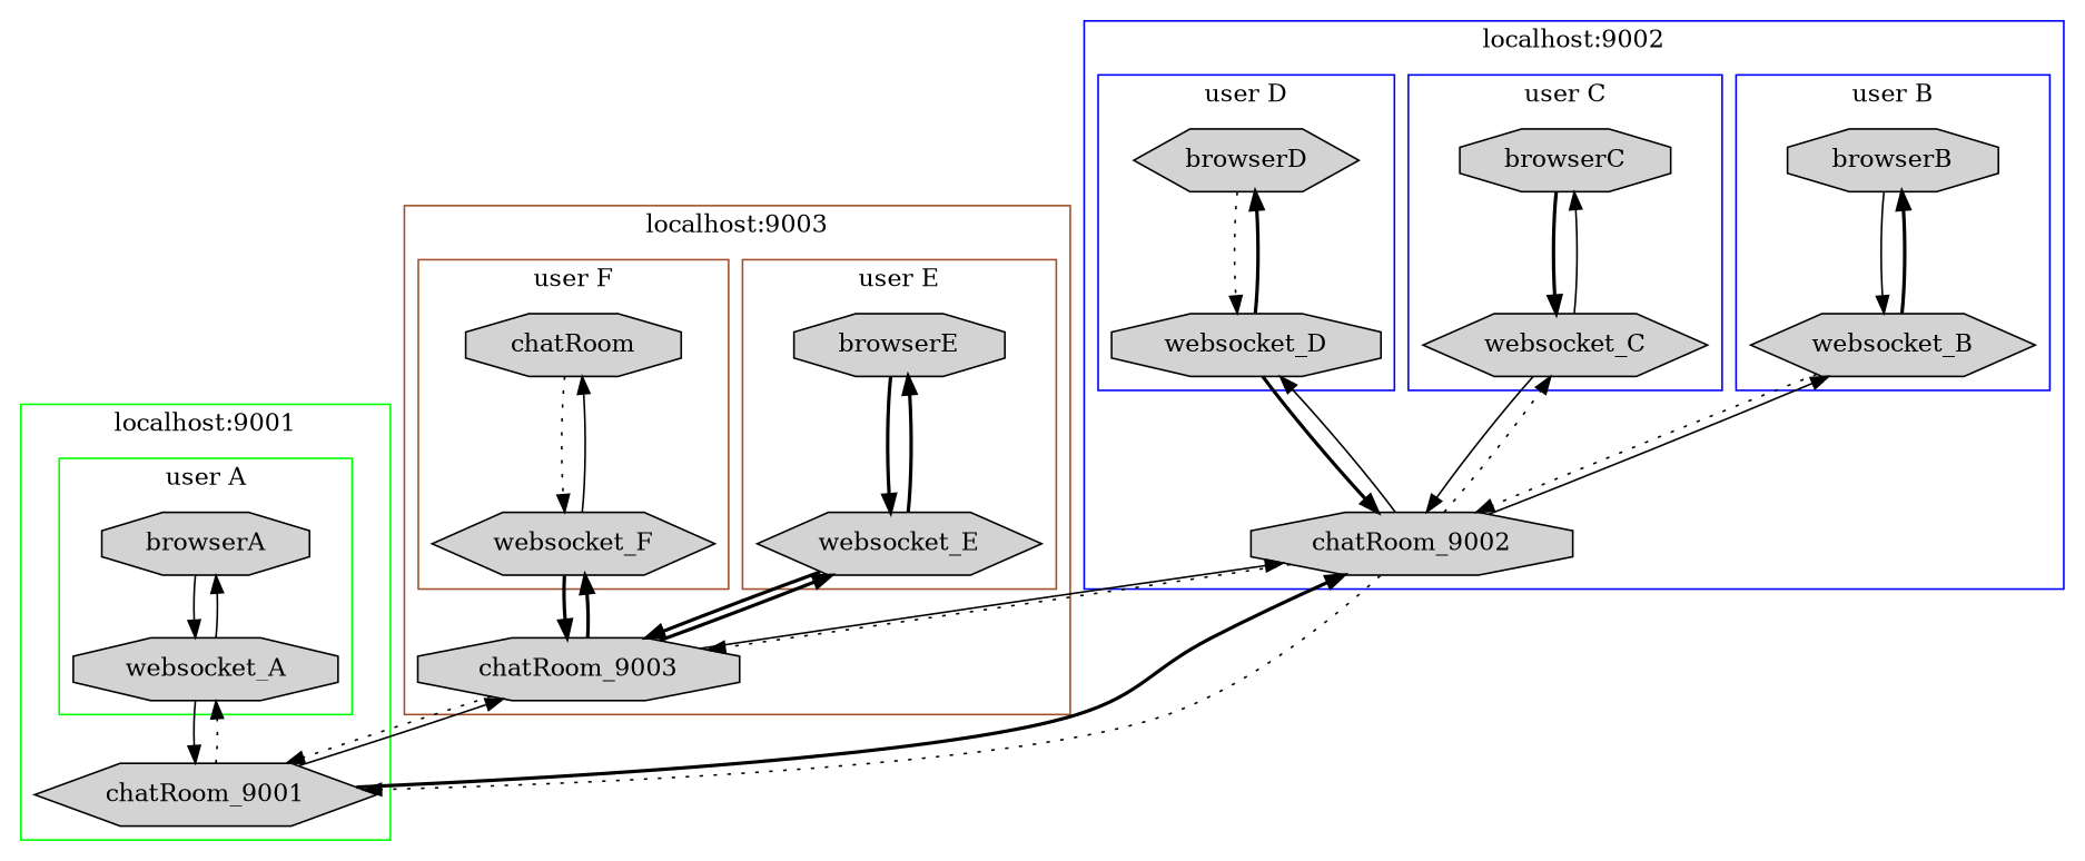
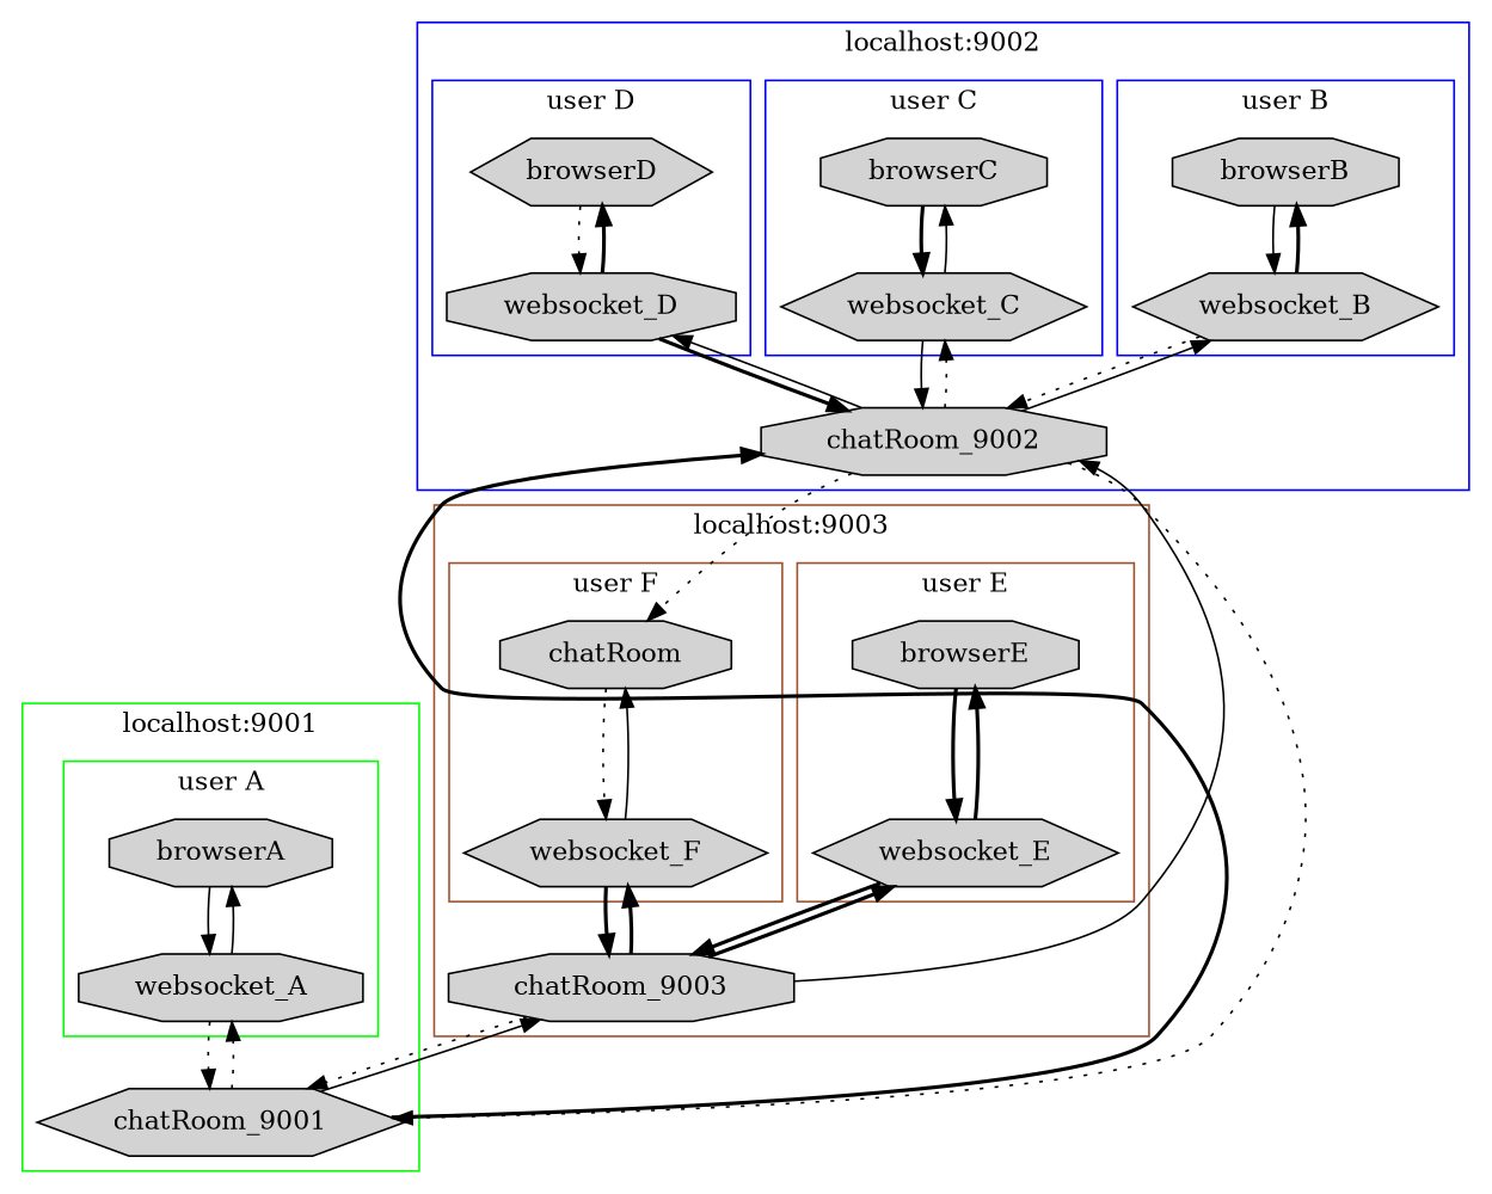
  digraph {
    node [shape=octagon style=filled]
    edge [style=bold]
    browserA
    websocket_A
    chatRoom_9001 [shape=hexagon]
    browserB
    websocket_B [shape=hexagon]
    browserC
    websocket_C [shape=hexagon]
    browserD [shape=hexagon]
    websocket_D
    chatRoom_9002
    browserE
    websocket_E [shape=hexagon]
    n13 [label=chatRoom]
    websocket_F [shape=hexagon]
    chatRoom_9003
    subgraph cluster_1 {
      color=green
      label="localhost:9001"
      chatRoom_9001
      subgraph cluster_2 {
        color=green
        label="user A"
        browserA
        websocket_A
      }
    }
    subgraph cluster_3 {
      color=blue
      label="localhost:9002"
      chatRoom_9002
      subgraph cluster_4 {
        color=blue
        label="user B"
        browserB
        websocket_B
      }
      subgraph cluster_5 {
        color=blue
        label="user C"
        browserC
        websocket_C
      }
      subgraph cluster_6 {
        color=blue
        label="user D"
        browserD
        websocket_D
      }
    }
    subgraph cluster_7 {
      color=sienna
      label="localhost:9003"
      chatRoom_9003
      subgraph cluster_8 {
        color=sienna
        label="user E"
        browserE
        websocket_E
      }
      subgraph cluster_9 {
        color=sienna
        label="user F"
        n13
        websocket_F
      }
    }
    browserA -> websocket_A [style=solid]
    websocket_A -> browserA [style=solid]
-   websocket_A -> chatRoom_9001 [style=solid]
+   websocket_A -> chatRoom_9001 [style=dotted]
    chatRoom_9001 -> websocket_A [style=dotted]
    chatRoom_9001 -> chatRoom_9002 [constraint=false]
    chatRoom_9001 -> chatRoom_9003 [constraint=false style=solid]
    browserB -> websocket_B [style=solid]
    websocket_B -> browserB
    websocket_B -> chatRoom_9002 [style=dotted]
    browserC -> websocket_C
    websocket_C -> browserC [style=solid]
    websocket_C -> chatRoom_9002 [style=solid]
    browserD -> websocket_D [style=dotted]
    websocket_D -> browserD
    websocket_D -> chatRoom_9002
    chatRoom_9002 -> chatRoom_9001 [style=dotted]
    chatRoom_9002 -> websocket_B [style=solid]
    chatRoom_9002 -> websocket_C [style=dotted]
    chatRoom_9002 -> websocket_D [style=solid]
-   chatRoom_9002 -> chatRoom_9003 [style=dotted]
+   chatRoom_9002 -> n13 [style=dotted]
    browserE -> websocket_E
    websocket_E -> browserE
    websocket_E -> chatRoom_9003
    n13 -> websocket_F [style=dotted]
    websocket_F -> n13 [style=solid]
    websocket_F -> chatRoom_9003
    chatRoom_9003 -> chatRoom_9001 [style=dotted]
    chatRoom_9003 -> chatRoom_9002 [constraint=false style=solid]
    chatRoom_9003 -> websocket_E
    chatRoom_9003 -> websocket_F
  }
